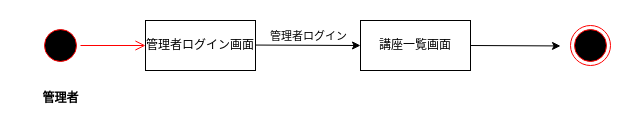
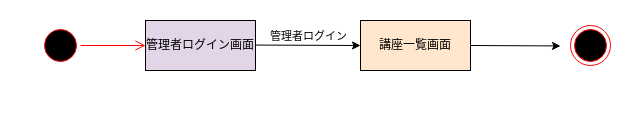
  <mxCell id="0" />
  <mxCell id="1" parent="0" />
  <mxCell id="2" value="" style="ellipse;html=1;shape=startState;fillColor=#000000;strokeColor=#ff0000;" vertex="1" parent="1"><mxGeometry x="40" y="25" width="40" height="40" as="geometry" /></mxCell>
  <mxCell id="3" value="" style="edgeStyle=orthogonalEdgeStyle;html=1;verticalAlign=bottom;endArrow=open;endSize=8;strokeColor=#ff0000;rounded=0;" edge="1" source="2" parent="1" target="4"><mxGeometry relative="1" as="geometry"><mxPoint x="200" y="45" as="targetPoint" /></mxGeometry></mxCell>
- <mxCell id="4" value="管理者ログイン画面" style="html=1;whiteSpace=wrap;" vertex="1" parent="1"><mxGeometry x="145" y="20" width="110" height="50" as="geometry" /></mxCell>
- <mxCell id="5" value="講座一覧画面" style="html=1;whiteSpace=wrap;" vertex="1" parent="1"><mxGeometry x="360" y="20" width="110" height="50" as="geometry" /></mxCell>
+ <mxCell id="4" value="管理者ログイン画面" style="html=1;whiteSpace=wrap;fillColor=#e1d5e7;" vertex="1" parent="1"><mxGeometry x="145" y="20" width="110" height="50" as="geometry" /></mxCell>
+ <mxCell id="5" value="講座一覧画面" style="html=1;whiteSpace=wrap;fillColor=#ffe6cc;" vertex="1" parent="1"><mxGeometry x="360" y="20" width="110" height="50" as="geometry" /></mxCell>
  <mxCell id="6" value="管理者ログイン" style="html=1;verticalAlign=bottom;endArrow=classic;edgeStyle=elbowEdgeStyle;elbow=vertical;curved=0;rounded=0;endFill=1;entryX=0;entryY=0.5;entryDx=0;entryDy=0;" edge="1" parent="1" target="5"><mxGeometry width="80" relative="1" as="geometry"><mxPoint x="255" y="44.55" as="sourcePoint" /><mxPoint x="335" y="44.55" as="targetPoint" /></mxGeometry></mxCell>
  <mxCell id="7" value="" style="endArrow=classic;endFill=1;html=1;rounded=0;" edge="1" parent="1"><mxGeometry width="160" relative="1" as="geometry"><mxPoint x="470" y="45" as="sourcePoint" /><mxPoint x="560" y="45.45" as="targetPoint" /></mxGeometry></mxCell>
  <mxCell id="8" value="" style="ellipse;html=1;shape=endState;fillColor=#000000;strokeColor=#ff0000;" vertex="1" parent="1"><mxGeometry x="570" y="25" width="40" height="40" as="geometry" /></mxCell>
- <mxCell id="9" value="管理者" style="text;align=center;fontStyle=1;verticalAlign=middle;spacingLeft=3;spacingRight=3;strokeColor=none;rotatable=0;points=[[0,0.5],[1,0.5]];portConstraint=eastwest;html=1;" vertex="1" parent="1"><mxGeometry x="20" y="85" width="80" height="26" as="geometry" /></mxCell>
